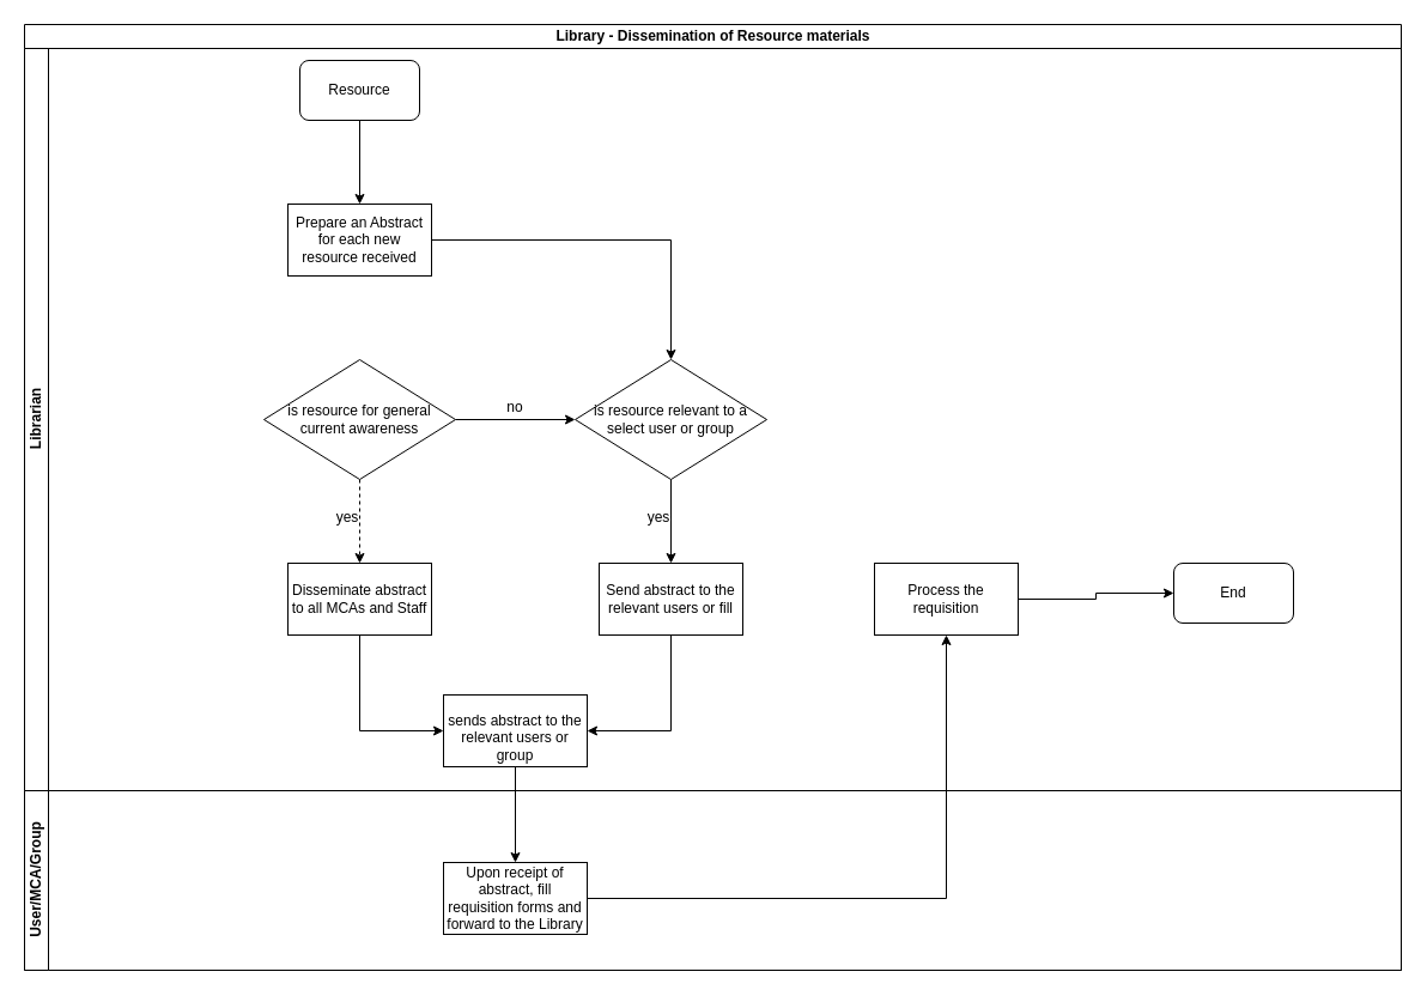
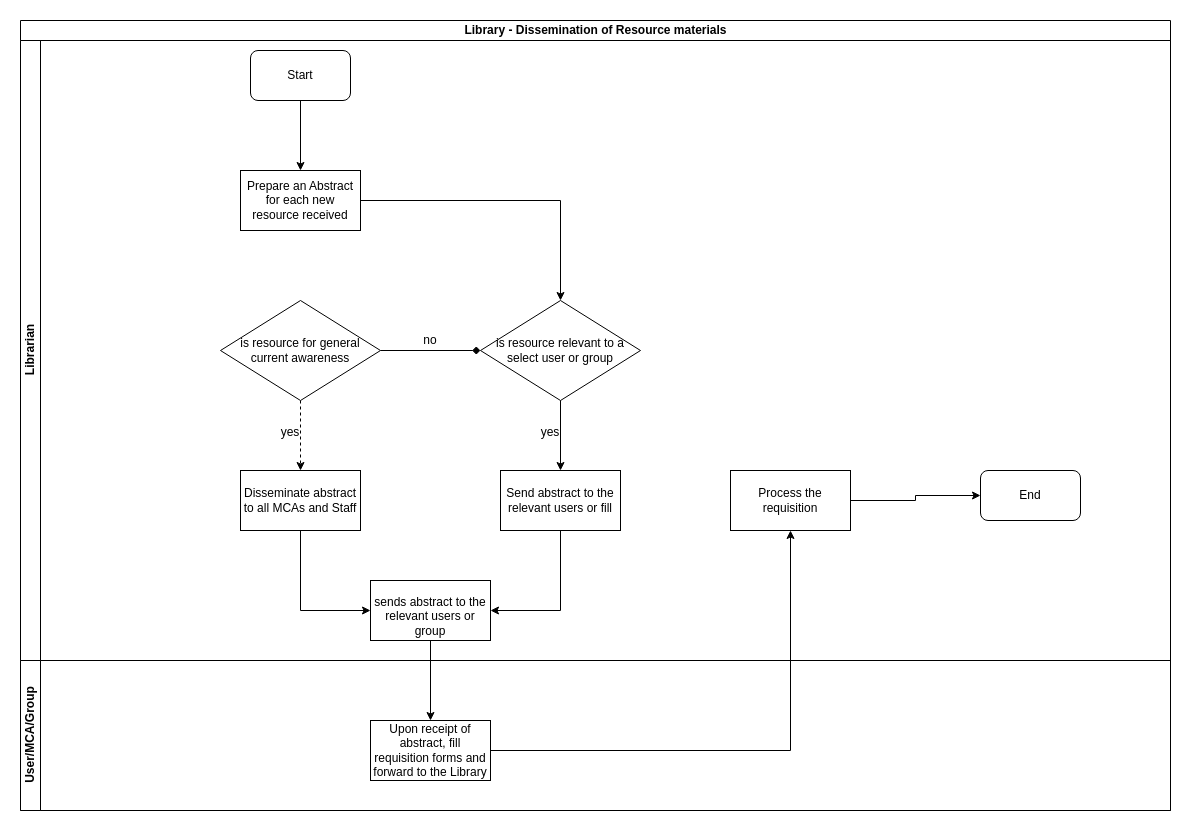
  <mxCell id="0" />
  <mxCell id="1" parent="0" />
  <mxCell id="2" value="Library - Dissemination of Resource materials" style="swimlane;html=1;childLayout=stackLayout;resizeParent=1;resizeParentMax=0;horizontal=1;startSize=20;horizontalStack=0;" vertex="1" parent="1"><mxGeometry x="20" y="20" width="1150" height="790" as="geometry" /></mxCell>
  <mxCell id="3" value="Librarian" style="swimlane;html=1;startSize=20;horizontal=0;" vertex="1" parent="2"><mxGeometry y="20" width="1150" height="620" as="geometry" /></mxCell>
- <mxCell id="4" value="Resource" style="rounded=1;whiteSpace=wrap;html=1;" vertex="1" parent="3"><mxGeometry x="230" y="10" width="100" height="50" as="geometry" /></mxCell>
+ <mxCell id="4" value="Start" style="rounded=1;whiteSpace=wrap;html=1;" vertex="1" parent="3"><mxGeometry x="230" y="10" width="100" height="50" as="geometry" /></mxCell>
  <mxCell id="5" value="Prepare an Abstract for each new resource received" style="rounded=0;whiteSpace=wrap;html=1;" vertex="1" parent="3"><mxGeometry x="220" y="130" width="120" height="60" as="geometry" /></mxCell>
  <mxCell id="6" value="" style="edgeStyle=orthogonalEdgeStyle;rounded=0;orthogonalLoop=1;jettySize=auto;html=1;entryX=0.5;entryY=0;entryDx=0;entryDy=0;" edge="1" parent="3" source="4" target="5"><mxGeometry relative="1" as="geometry"><mxPoint x="280" y="125" as="targetPoint" /></mxGeometry></mxCell>
  <mxCell id="7" value="no" style="text;html=1;strokeColor=none;fillColor=none;align=center;verticalAlign=middle;whiteSpace=wrap;rounded=0;" vertex="1" parent="3"><mxGeometry x="390" y="290" width="40" height="20" as="geometry" /></mxCell>
  <mxCell id="8" value="is resource relevant to a select user or group" style="rhombus;whiteSpace=wrap;html=1;rounded=0;" vertex="1" parent="3"><mxGeometry x="460" y="260" width="160" height="100" as="geometry" /></mxCell>
  <mxCell id="9" value="yes" style="text;html=1;strokeColor=none;fillColor=none;align=center;verticalAlign=middle;whiteSpace=wrap;rounded=0;" vertex="1" parent="3"><mxGeometry x="510" y="382" width="40" height="20" as="geometry" /></mxCell>
  <mxCell id="10" value="yes" style="text;html=1;strokeColor=none;fillColor=none;align=center;verticalAlign=middle;whiteSpace=wrap;rounded=0;" vertex="1" parent="3"><mxGeometry x="250" y="382" width="40" height="20" as="geometry" /></mxCell>
  <mxCell id="11" value="Process the requisition" style="whiteSpace=wrap;html=1;rounded=0;" vertex="1" parent="3"><mxGeometry x="710" y="430" width="120" height="60" as="geometry" /></mxCell>
  <mxCell id="12" value="Send abstract to the relevant users or fill&lt;br/&gt;" style="whiteSpace=wrap;html=1;rounded=0;" vertex="1" parent="3"><mxGeometry x="480" y="430" width="120" height="60" as="geometry" /></mxCell>
  <mxCell id="13" value="Disseminate abstract to all MCAs and Staff" style="whiteSpace=wrap;html=1;rounded=0;" vertex="1" parent="3"><mxGeometry x="220" y="430" width="120" height="60" as="geometry" /></mxCell>
  <mxCell id="14" value="" style="edgeStyle=orthogonalEdgeStyle;rounded=0;orthogonalLoop=1;jettySize=auto;html=1;" edge="1" parent="3" source="8" target="12"><mxGeometry relative="1" as="geometry" /></mxCell>
  <mxCell id="15" value="End" style="rounded=1;whiteSpace=wrap;html=1;" vertex="1" parent="3"><mxGeometry x="960" y="430" width="100" height="50" as="geometry" /></mxCell>
  <mxCell id="16" value="&lt;br/&gt;&lt;p style=&quot;margin-bottom: 0in&quot;&gt;sends abstract to the relevant users or&lt;br/&gt;group&lt;/p&gt;&lt;br/&gt;" style="rounded=0;whiteSpace=wrap;html=1;" vertex="1" parent="3"><mxGeometry x="350" y="540" width="120" height="60" as="geometry" /></mxCell>
  <mxCell id="17" value="" style="edgeStyle=orthogonalEdgeStyle;rounded=0;orthogonalLoop=1;jettySize=auto;html=1;entryX=1;entryY=0.5;entryDx=0;entryDy=0;exitX=0.5;exitY=1;exitDx=0;exitDy=0;" edge="1" parent="3" source="12" target="16"><mxGeometry relative="1" as="geometry"><mxPoint x="540" y="570" as="targetPoint" /></mxGeometry></mxCell>
  <mxCell id="18" value="" style="edgeStyle=orthogonalEdgeStyle;rounded=0;orthogonalLoop=1;jettySize=auto;html=1;entryX=0;entryY=0.5;entryDx=0;entryDy=0;exitX=0.5;exitY=1;exitDx=0;exitDy=0;" edge="1" parent="3" source="13" target="16"><mxGeometry relative="1" as="geometry"><mxPoint x="280" y="570" as="targetPoint" /></mxGeometry></mxCell>
  <mxCell id="19" value="" style="edgeStyle=orthogonalEdgeStyle;rounded=0;orthogonalLoop=1;jettySize=auto;html=1;entryX=0;entryY=0.5;entryDx=0;entryDy=0;" edge="1" parent="3" source="11" target="15"><mxGeometry relative="1" as="geometry"><mxPoint x="910" y="460" as="targetPoint" /></mxGeometry></mxCell>
  <mxCell id="20" value="User/MCA/Group" style="swimlane;html=1;startSize=20;horizontal=0;" vertex="1" parent="2"><mxGeometry y="640" width="1150" height="150" as="geometry" /></mxCell>
  <mxCell id="21" value="Upon receipt of abstract, fill requisition forms and forward to the Library" style="whiteSpace=wrap;html=1;rounded=0;" vertex="1" parent="20"><mxGeometry x="350" y="60" width="120" height="60" as="geometry" /></mxCell>
  <mxCell id="22" value="" style="edgeStyle=orthogonalEdgeStyle;rounded=0;orthogonalLoop=1;jettySize=auto;html=1;" edge="1" parent="2" source="16" target="21"><mxGeometry relative="1" as="geometry" /></mxCell>
  <mxCell id="23" value="" style="edgeStyle=orthogonalEdgeStyle;rounded=0;orthogonalLoop=1;jettySize=auto;html=1;" edge="1" parent="2" source="21" target="11"><mxGeometry relative="1" as="geometry" /></mxCell>
  <mxCell id="24" value="" style="edgeStyle=orthogonalEdgeStyle;rounded=0;orthogonalLoop=1;jettySize=auto;html=1;dashed=1;" edge="1" parent="1" source="26" target="13"><mxGeometry relative="1" as="geometry" /></mxCell>
- <mxCell id="25" value="" style="edgeStyle=orthogonalEdgeStyle;rounded=0;orthogonalLoop=1;jettySize=auto;html=1;entryX=0;entryY=0.5;entryDx=0;entryDy=0;" edge="1" parent="1" source="26" target="8"><mxGeometry relative="1" as="geometry"><mxPoint x="490" y="350" as="targetPoint" /></mxGeometry></mxCell>
+ <mxCell id="25" value="" style="edgeStyle=orthogonalEdgeStyle;rounded=0;orthogonalLoop=1;jettySize=auto;html=1;entryX=0;entryY=0.5;entryDx=0;entryDy=0;endArrow=diamond;" edge="1" parent="1" source="26" target="8"><mxGeometry relative="1" as="geometry"><mxPoint x="490" y="350" as="targetPoint" /></mxGeometry></mxCell>
  <mxCell id="26" value="is resource for general current awareness" style="rhombus;whiteSpace=wrap;html=1;rounded=0;" vertex="1" parent="1"><mxGeometry x="220" y="300" width="160" height="100" as="geometry" /></mxCell>
  <mxCell id="27" value="" style="edgeStyle=orthogonalEdgeStyle;rounded=0;orthogonalLoop=1;jettySize=auto;html=1;" edge="1" parent="1" source="5" target="8"><mxGeometry relative="1" as="geometry" /></mxCell>
